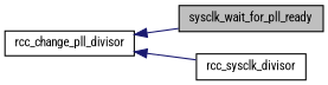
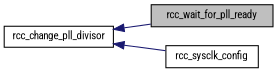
  digraph {
    fontname="Roboto Condensed"
    rankdir=LR
    node [color=black fillcolor=white fontname="Roboto Condensed" fontsize=10 shape=record style=filled]
    edge [color=midnightblue dir=back fontname="Roboto Condensed" fontsize=10 labelfontname=Helvetica labelfontsize=10 style=solid]
-   n1 [fillcolor=grey75 fontcolor=black height=0.2 label=sysclk_wait_for_pll_ready width=0.4]
+   n1 [fillcolor=grey75 fontcolor=black height=0.2 label=rcc_wait_for_pll_ready width=0.4]
    n2 [height=0.2 label=rcc_change_pll_divisor width=0.4]
-   n3 [height=0.2 label=rcc_sysclk_divisor width=0.4]
+   n3 [height=0.2 label=rcc_sysclk_config width=0.4]
    n2 -> n1
    n2 -> n3
  }
